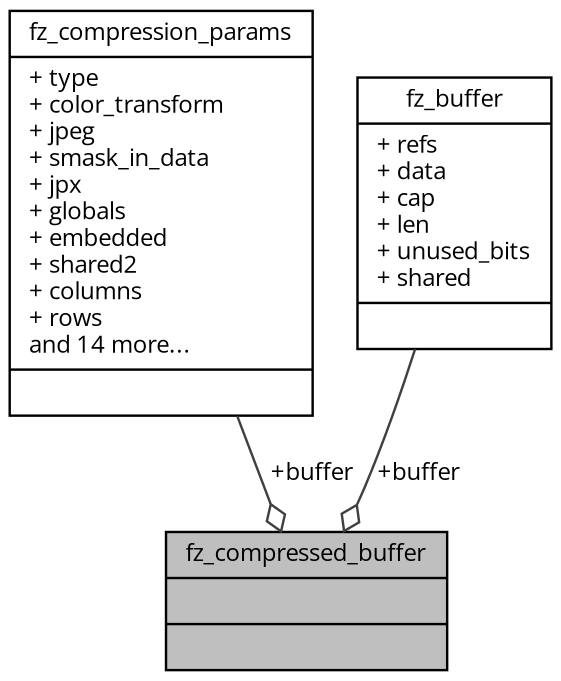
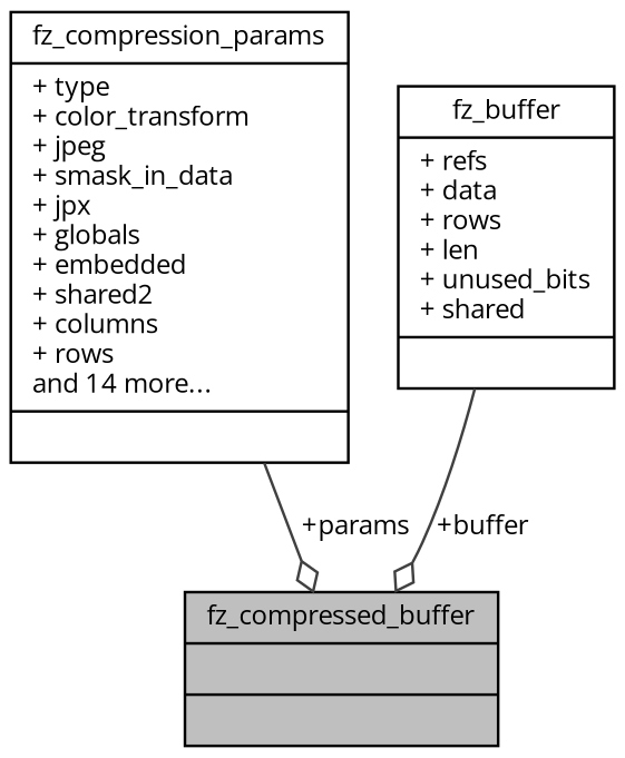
  digraph {
    fontname="Open Sans"
    node [color=black fillcolor=white fontname="Open Sans" fontsize=10 shape=record style=filled]
    edge [arrowhead=odiamond color=grey25 fontname="Open Sans" fontsize=10 labelfontname=Helvetica labelfontsize=10 style=solid]
    n1 [fillcolor=grey75 fontcolor=black height=0.2 label="{fz_compressed_buffer\n||}" width=0.4]
    n2 [height=0.2 label="{fz_compression_params\n|+ type\l+ color_transform\l+ jpeg\l+ smask_in_data\l+ jpx\l+ globals\l+ embedded\l+ shared2\l+ columns\l+ rows\land 14 more...\l|}" width=0.4]
-   n3 [height=0.2 label="{fz_buffer\n|+ refs\l+ data\l+ cap\l+ len\l+ unused_bits\l+ shared\l|}" width=0.4]
-   n2 -> n1 [label=" +buffer"]
+   n3 [height=0.2 label="{fz_buffer\n|+ refs\l+ data\l+ rows\l+ len\l+ unused_bits\l+ shared\l|}" width=0.4]
+   n2 -> n1 [label=" +params"]
    n3 -> n1 [label=" +buffer"]
  }
